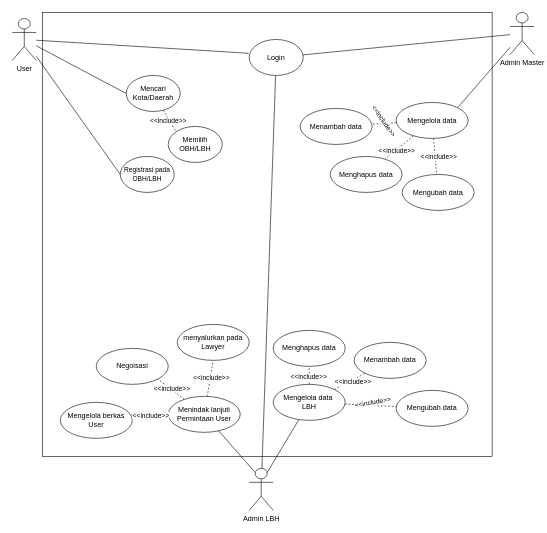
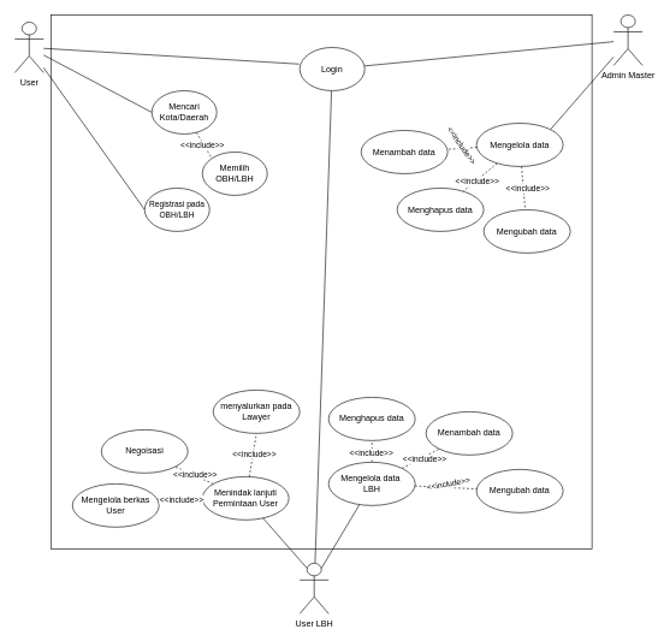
  <mxCell id="0" />
  <mxCell id="1" parent="0" />
  <mxCell id="2" value="" style="rounded=0;whiteSpace=wrap;html=1;" parent="1" vertex="1"><mxGeometry x="70" y="20" width="750" height="740" as="geometry" /></mxCell>
  <mxCell id="3" style="rounded=0;orthogonalLoop=1;jettySize=auto;html=1;endArrow=none;endFill=0;" parent="1" source="5" target="10" edge="1"><mxGeometry relative="1" as="geometry" /></mxCell>
  <mxCell id="4" style="rounded=0;orthogonalLoop=1;jettySize=auto;html=1;entryX=1;entryY=0;entryDx=0;entryDy=0;endArrow=none;endFill=0;" parent="1" source="5" target="20" edge="1"><mxGeometry relative="1" as="geometry" /></mxCell>
  <mxCell id="5" value="Admin Master" style="shape=umlActor;verticalLabelPosition=bottom;verticalAlign=top;html=1;outlineConnect=0;" parent="1" vertex="1"><mxGeometry x="850" y="20" width="40" height="70" as="geometry" /></mxCell>
  <mxCell id="6" style="rounded=0;orthogonalLoop=1;jettySize=auto;html=1;entryX=0;entryY=0.5;entryDx=0;entryDy=0;endArrow=none;endFill=0;" parent="1" source="8" target="14" edge="1"><mxGeometry relative="1" as="geometry" /></mxCell>
  <mxCell id="7" style="rounded=0;orthogonalLoop=1;jettySize=auto;html=1;entryX=0;entryY=0.5;entryDx=0;entryDy=0;endArrow=none;endFill=0;" parent="1" source="8" target="16" edge="1"><mxGeometry relative="1" as="geometry" /></mxCell>
  <mxCell id="8" value="User" style="shape=umlActor;verticalLabelPosition=bottom;verticalAlign=top;html=1;outlineConnect=0;" parent="1" vertex="1"><mxGeometry x="20" y="30" width="40" height="70" as="geometry" /></mxCell>
  <mxCell id="9" style="rounded=0;orthogonalLoop=1;jettySize=auto;html=1;endArrow=none;endFill=0;" parent="1" source="10" target="27" edge="1"><mxGeometry relative="1" as="geometry" /></mxCell>
  <mxCell id="10" value="Login" style="ellipse;whiteSpace=wrap;html=1;" parent="1" vertex="1"><mxGeometry x="415" y="65" width="90" height="60" as="geometry" /></mxCell>
  <mxCell id="11" style="rounded=0;orthogonalLoop=1;jettySize=auto;html=1;entryX=-0.011;entryY=0.383;entryDx=0;entryDy=0;entryPerimeter=0;endArrow=none;endFill=0;" parent="1" source="8" target="10" edge="1"><mxGeometry relative="1" as="geometry" /></mxCell>
  <mxCell id="12" style="rounded=0;orthogonalLoop=1;jettySize=auto;html=1;entryX=0;entryY=0;entryDx=0;entryDy=0;endArrow=none;endFill=0;dashed=1;" parent="1" source="14" target="15" edge="1"><mxGeometry relative="1" as="geometry" /></mxCell>
  <mxCell id="13" value="&amp;lt;&amp;lt;include&amp;gt;&amp;gt;" style="edgeLabel;html=1;align=center;verticalAlign=middle;resizable=0;points=[];" parent="12" vertex="1" connectable="0"><mxGeometry x="-0.372" y="-1" relative="1" as="geometry"><mxPoint x="2" y="6" as="offset" /></mxGeometry></mxCell>
  <mxCell id="14" value="Mencari Kota/Daerah" style="ellipse;whiteSpace=wrap;html=1;" parent="1" vertex="1"><mxGeometry x="210" y="125" width="90" height="60" as="geometry" /></mxCell>
  <mxCell id="15" value="Memilih OBH/LBH" style="ellipse;whiteSpace=wrap;html=1;" parent="1" vertex="1"><mxGeometry x="280" y="210" width="90" height="60" as="geometry" /></mxCell>
  <mxCell id="16" value="&lt;font style=&quot;font-size: 11px;&quot;&gt;Registrasi pada OBH/LBH&lt;/font&gt;" style="ellipse;whiteSpace=wrap;html=1;" parent="1" vertex="1"><mxGeometry x="200" y="260" width="90" height="60" as="geometry" /></mxCell>
  <mxCell id="17" style="rounded=0;orthogonalLoop=1;jettySize=auto;html=1;endArrow=none;endFill=0;dashed=1;" parent="1" source="20" target="22" edge="1"><mxGeometry relative="1" as="geometry" /></mxCell>
  <mxCell id="18" style="rounded=0;orthogonalLoop=1;jettySize=auto;html=1;endArrow=none;endFill=0;dashed=1;" parent="1" source="20" target="21" edge="1"><mxGeometry relative="1" as="geometry" /></mxCell>
  <mxCell id="19" style="rounded=0;orthogonalLoop=1;jettySize=auto;html=1;endArrow=none;endFill=0;dashed=1;" parent="1" source="20" target="23" edge="1"><mxGeometry relative="1" as="geometry" /></mxCell>
  <mxCell id="20" value="Mengelola data" style="ellipse;whiteSpace=wrap;html=1;" parent="1" vertex="1"><mxGeometry x="660" y="170" width="120" height="60" as="geometry" /></mxCell>
  <mxCell id="21" value="Menghapus data" style="ellipse;whiteSpace=wrap;html=1;" parent="1" vertex="1"><mxGeometry x="550" y="260" width="120" height="60" as="geometry" /></mxCell>
  <mxCell id="22" value="Menambah data" style="ellipse;whiteSpace=wrap;html=1;" parent="1" vertex="1"><mxGeometry x="500" y="180" width="120" height="60" as="geometry" /></mxCell>
  <mxCell id="23" value="Mengubah data" style="ellipse;whiteSpace=wrap;html=1;" parent="1" vertex="1"><mxGeometry x="670" y="290" width="120" height="60" as="geometry" /></mxCell>
  <mxCell id="24" value="&amp;lt;&amp;lt;include&amp;gt;&amp;gt;" style="edgeLabel;html=1;align=center;verticalAlign=middle;resizable=0;points=[];" parent="1" vertex="1" connectable="0"><mxGeometry x="730.004" y="260" as="geometry" /></mxCell>
  <mxCell id="25" value="&amp;lt;&amp;lt;include&amp;gt;&amp;gt;" style="edgeLabel;html=1;align=center;verticalAlign=middle;resizable=0;points=[];" parent="1" vertex="1" connectable="0"><mxGeometry x="660.004" y="250" as="geometry" /></mxCell>
  <mxCell id="26" value="&amp;lt;&amp;lt;include&amp;gt;&amp;gt;" style="edgeLabel;html=1;align=center;verticalAlign=middle;resizable=0;points=[];rotation=55;" parent="1" vertex="1" connectable="0"><mxGeometry x="640.004" y="200" as="geometry" /></mxCell>
- <mxCell id="27" value="Admin LBH&lt;div&gt;&lt;br&gt;&lt;/div&gt;" style="shape=umlActor;verticalLabelPosition=bottom;verticalAlign=top;html=1;outlineConnect=0;" parent="1" vertex="1"><mxGeometry x="415" y="780" width="40" height="70" as="geometry" /></mxCell>
+ <mxCell id="27" value="User LBH&lt;div&gt;&lt;br&gt;&lt;/div&gt;" style="shape=umlActor;verticalLabelPosition=bottom;verticalAlign=top;html=1;outlineConnect=0;" parent="1" vertex="1"><mxGeometry x="415" y="780" width="40" height="70" as="geometry" /></mxCell>
  <mxCell id="28" style="rounded=0;orthogonalLoop=1;jettySize=auto;html=1;endArrow=none;endFill=0;dashed=1;" parent="1" source="32" target="34" edge="1"><mxGeometry relative="1" as="geometry" /></mxCell>
  <mxCell id="29" style="rounded=0;orthogonalLoop=1;jettySize=auto;html=1;endArrow=none;endFill=0;dashed=1;" parent="1" source="32" target="33" edge="1"><mxGeometry relative="1" as="geometry" /></mxCell>
  <mxCell id="30" style="rounded=0;orthogonalLoop=1;jettySize=auto;html=1;endArrow=none;endFill=0;dashed=1;" parent="1" source="32" target="35" edge="1"><mxGeometry relative="1" as="geometry" /></mxCell>
  <mxCell id="31" style="rounded=0;orthogonalLoop=1;jettySize=auto;html=1;endArrow=none;endFill=0;entryX=0.75;entryY=0.1;entryDx=0;entryDy=0;entryPerimeter=0;" parent="1" source="32" target="27" edge="1"><mxGeometry relative="1" as="geometry" /></mxCell>
  <mxCell id="32" value="Mengelola data&amp;nbsp;&lt;div&gt;LBH&lt;/div&gt;" style="ellipse;whiteSpace=wrap;html=1;" parent="1" vertex="1"><mxGeometry x="455" y="640" width="120" height="60" as="geometry" /></mxCell>
  <mxCell id="33" value="Menghapus data" style="ellipse;whiteSpace=wrap;html=1;" parent="1" vertex="1"><mxGeometry x="455" y="550" width="120" height="60" as="geometry" /></mxCell>
  <mxCell id="34" value="Menambah data" style="ellipse;whiteSpace=wrap;html=1;" parent="1" vertex="1"><mxGeometry x="590" y="570" width="120" height="60" as="geometry" /></mxCell>
  <mxCell id="35" value="Mengubah data" style="ellipse;whiteSpace=wrap;html=1;" parent="1" vertex="1"><mxGeometry x="660" y="650" width="120" height="60" as="geometry" /></mxCell>
  <mxCell id="36" value="&amp;lt;&amp;lt;include&amp;gt;&amp;gt;" style="edgeLabel;html=1;align=center;verticalAlign=middle;resizable=0;points=[];" parent="1" vertex="1" connectable="0"><mxGeometry x="394.004" y="628" as="geometry"><mxPoint x="193" y="7" as="offset" /></mxGeometry></mxCell>
  <mxCell id="37" value="&amp;lt;&amp;lt;include&amp;gt;&amp;gt;" style="edgeLabel;html=1;align=center;verticalAlign=middle;resizable=0;points=[];" parent="1" vertex="1" connectable="0"><mxGeometry x="513.004" y="627" as="geometry" /></mxCell>
  <mxCell id="38" value="&amp;lt;&amp;lt;include&amp;gt;&amp;gt;" style="edgeLabel;html=1;align=center;verticalAlign=middle;resizable=0;points=[];rotation=-10;" parent="1" vertex="1" connectable="0"><mxGeometry x="620.004" y="670" as="geometry" /></mxCell>
  <mxCell id="39" style="rounded=0;orthogonalLoop=1;jettySize=auto;html=1;entryX=0.5;entryY=1;entryDx=0;entryDy=0;dashed=1;endArrow=none;endFill=0;" parent="1" source="43" target="44" edge="1"><mxGeometry relative="1" as="geometry" /></mxCell>
  <mxCell id="40" value="&amp;lt;&amp;lt;include&amp;gt;&amp;gt;" style="edgeLabel;html=1;align=center;verticalAlign=middle;resizable=0;points=[];" parent="39" vertex="1" connectable="0"><mxGeometry x="0.053" y="-1" relative="1" as="geometry"><mxPoint as="offset" /></mxGeometry></mxCell>
  <mxCell id="41" style="rounded=0;orthogonalLoop=1;jettySize=auto;html=1;entryX=1;entryY=1;entryDx=0;entryDy=0;dashed=1;endArrow=none;endFill=0;" parent="1" source="43" target="45" edge="1"><mxGeometry relative="1" as="geometry" /></mxCell>
  <mxCell id="42" value="&amp;lt;&amp;lt;include&amp;gt;&amp;gt;" style="edgeLabel;html=1;align=center;verticalAlign=middle;resizable=0;points=[];" parent="41" vertex="1" connectable="0"><mxGeometry x="-0.003" y="-2" relative="1" as="geometry"><mxPoint as="offset" /></mxGeometry></mxCell>
  <mxCell id="43" value="Menindak lanjuti&lt;div&gt;Permintaan User&lt;/div&gt;" style="ellipse;whiteSpace=wrap;html=1;" parent="1" vertex="1"><mxGeometry x="280" y="660" width="120" height="60" as="geometry" /></mxCell>
  <mxCell id="44" value="menyalurkan pada Lawyer" style="ellipse;whiteSpace=wrap;html=1;" parent="1" vertex="1"><mxGeometry x="295" y="540" width="120" height="60" as="geometry" /></mxCell>
- <mxCell id="45" value="Negoisasi" style="ellipse;whiteSpace=wrap;html=1;" parent="1" vertex="1"><mxGeometry x="160" y="580" width="120" height="60" as="geometry" /></mxCell>
+ <mxCell id="45" value="Negoisasi" style="ellipse;whiteSpace=wrap;html=1;" parent="1" vertex="1"><mxGeometry x="140" y="595" width="120" height="60" as="geometry" /></mxCell>
  <mxCell id="46" value="Mengelola berkas User" style="ellipse;whiteSpace=wrap;html=1;" parent="1" vertex="1"><mxGeometry x="100" y="670" width="120" height="60" as="geometry" /></mxCell>
  <mxCell id="47" style="rounded=0;orthogonalLoop=1;jettySize=auto;html=1;entryX=0.986;entryY=0.353;entryDx=0;entryDy=0;entryPerimeter=0;dashed=1;endArrow=none;endFill=0;" parent="1" source="43" target="46" edge="1"><mxGeometry relative="1" as="geometry" /></mxCell>
  <mxCell id="48" value="&amp;lt;&amp;lt;include&amp;gt;&amp;gt;" style="edgeLabel;html=1;align=center;verticalAlign=middle;resizable=0;points=[];" parent="47" vertex="1" connectable="0"><mxGeometry x="-0.041" y="1" relative="1" as="geometry"><mxPoint as="offset" /></mxGeometry></mxCell>
  <mxCell id="49" style="rounded=0;orthogonalLoop=1;jettySize=auto;html=1;entryX=0.25;entryY=0.1;entryDx=0;entryDy=0;entryPerimeter=0;endArrow=none;endFill=0;" parent="1" source="43" target="27" edge="1"><mxGeometry relative="1" as="geometry" /></mxCell>
